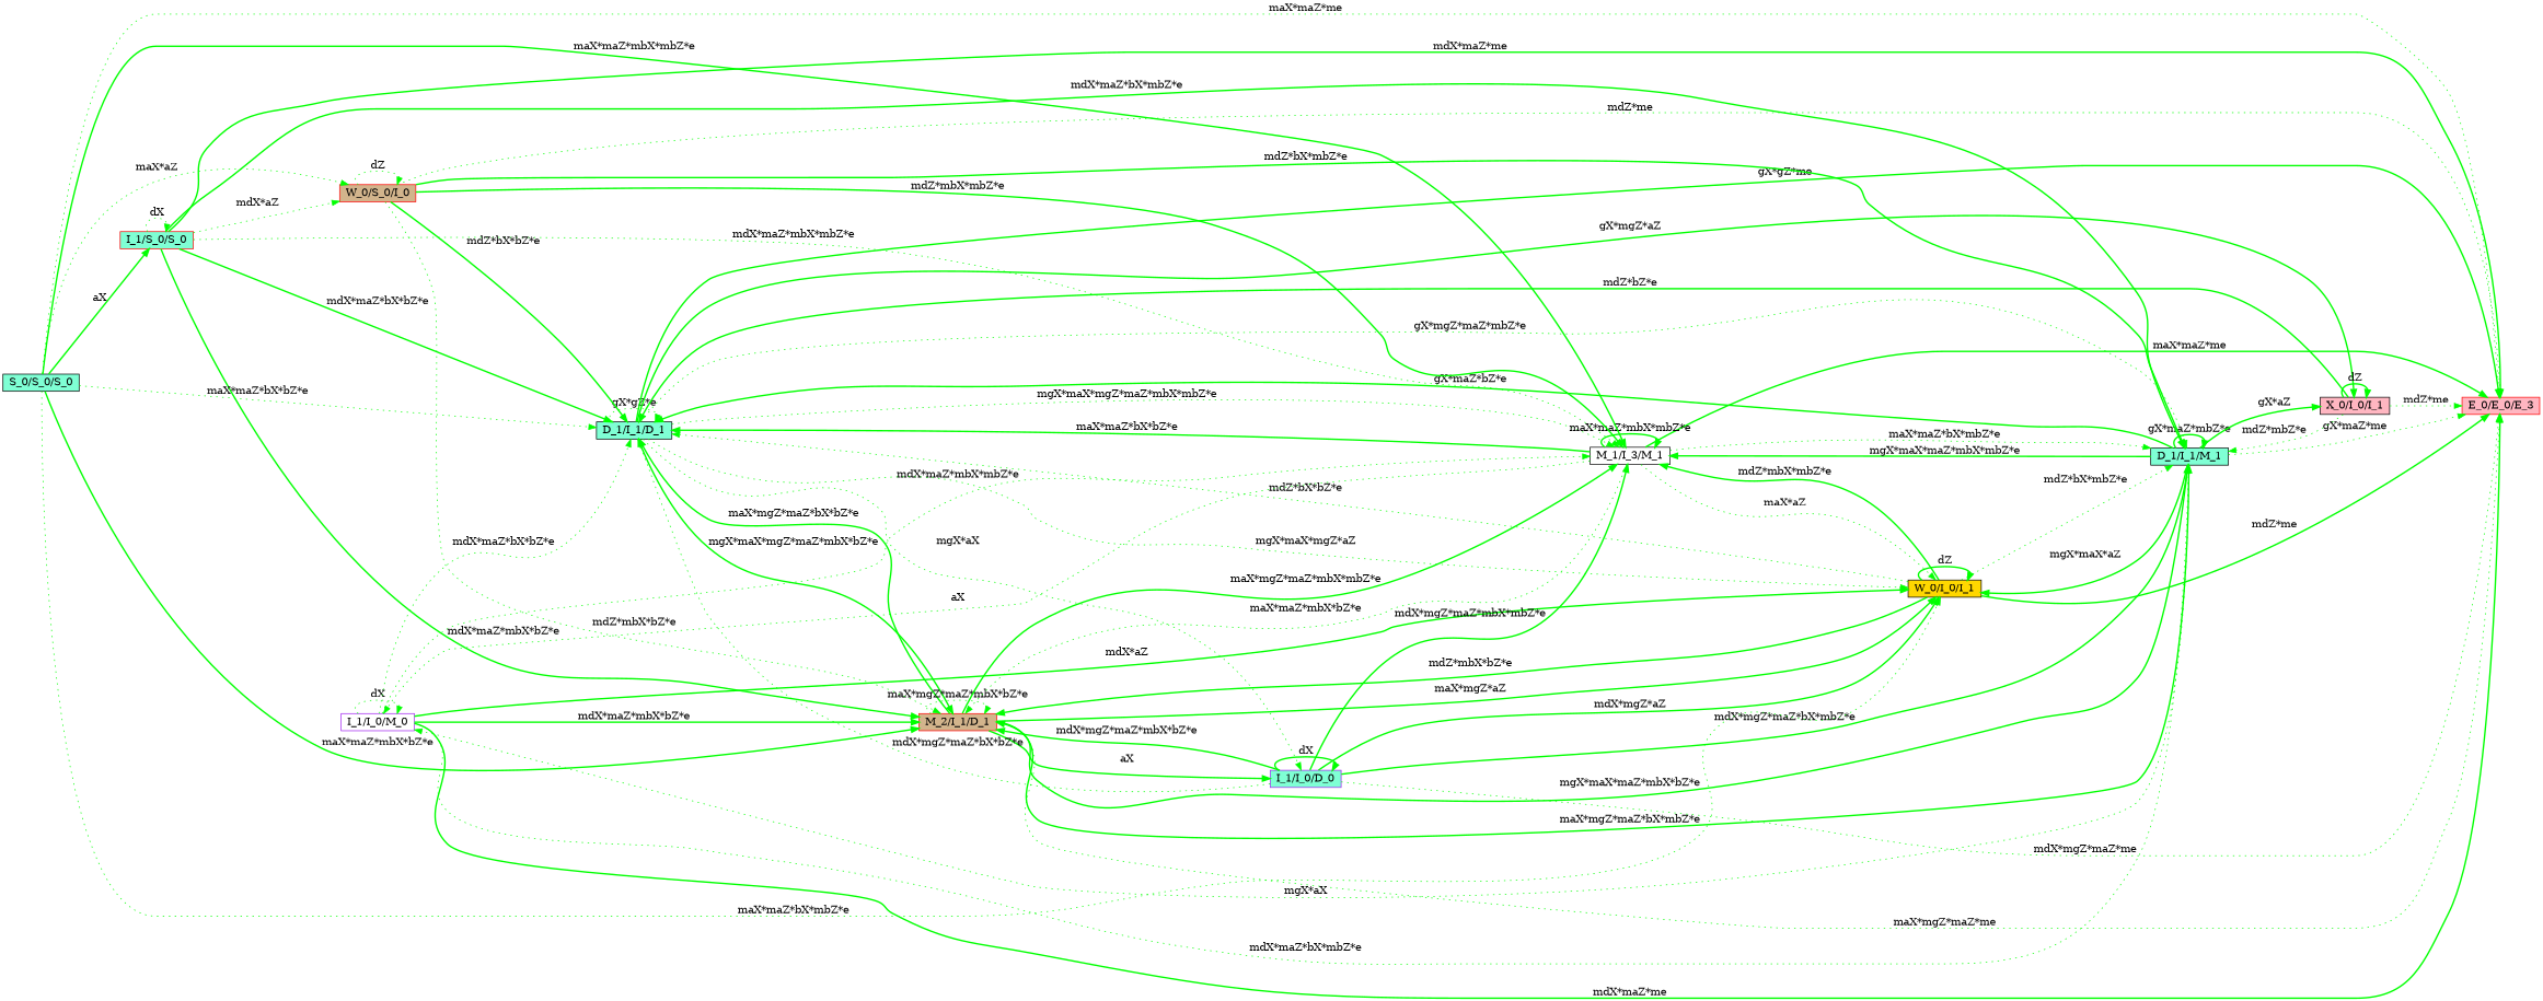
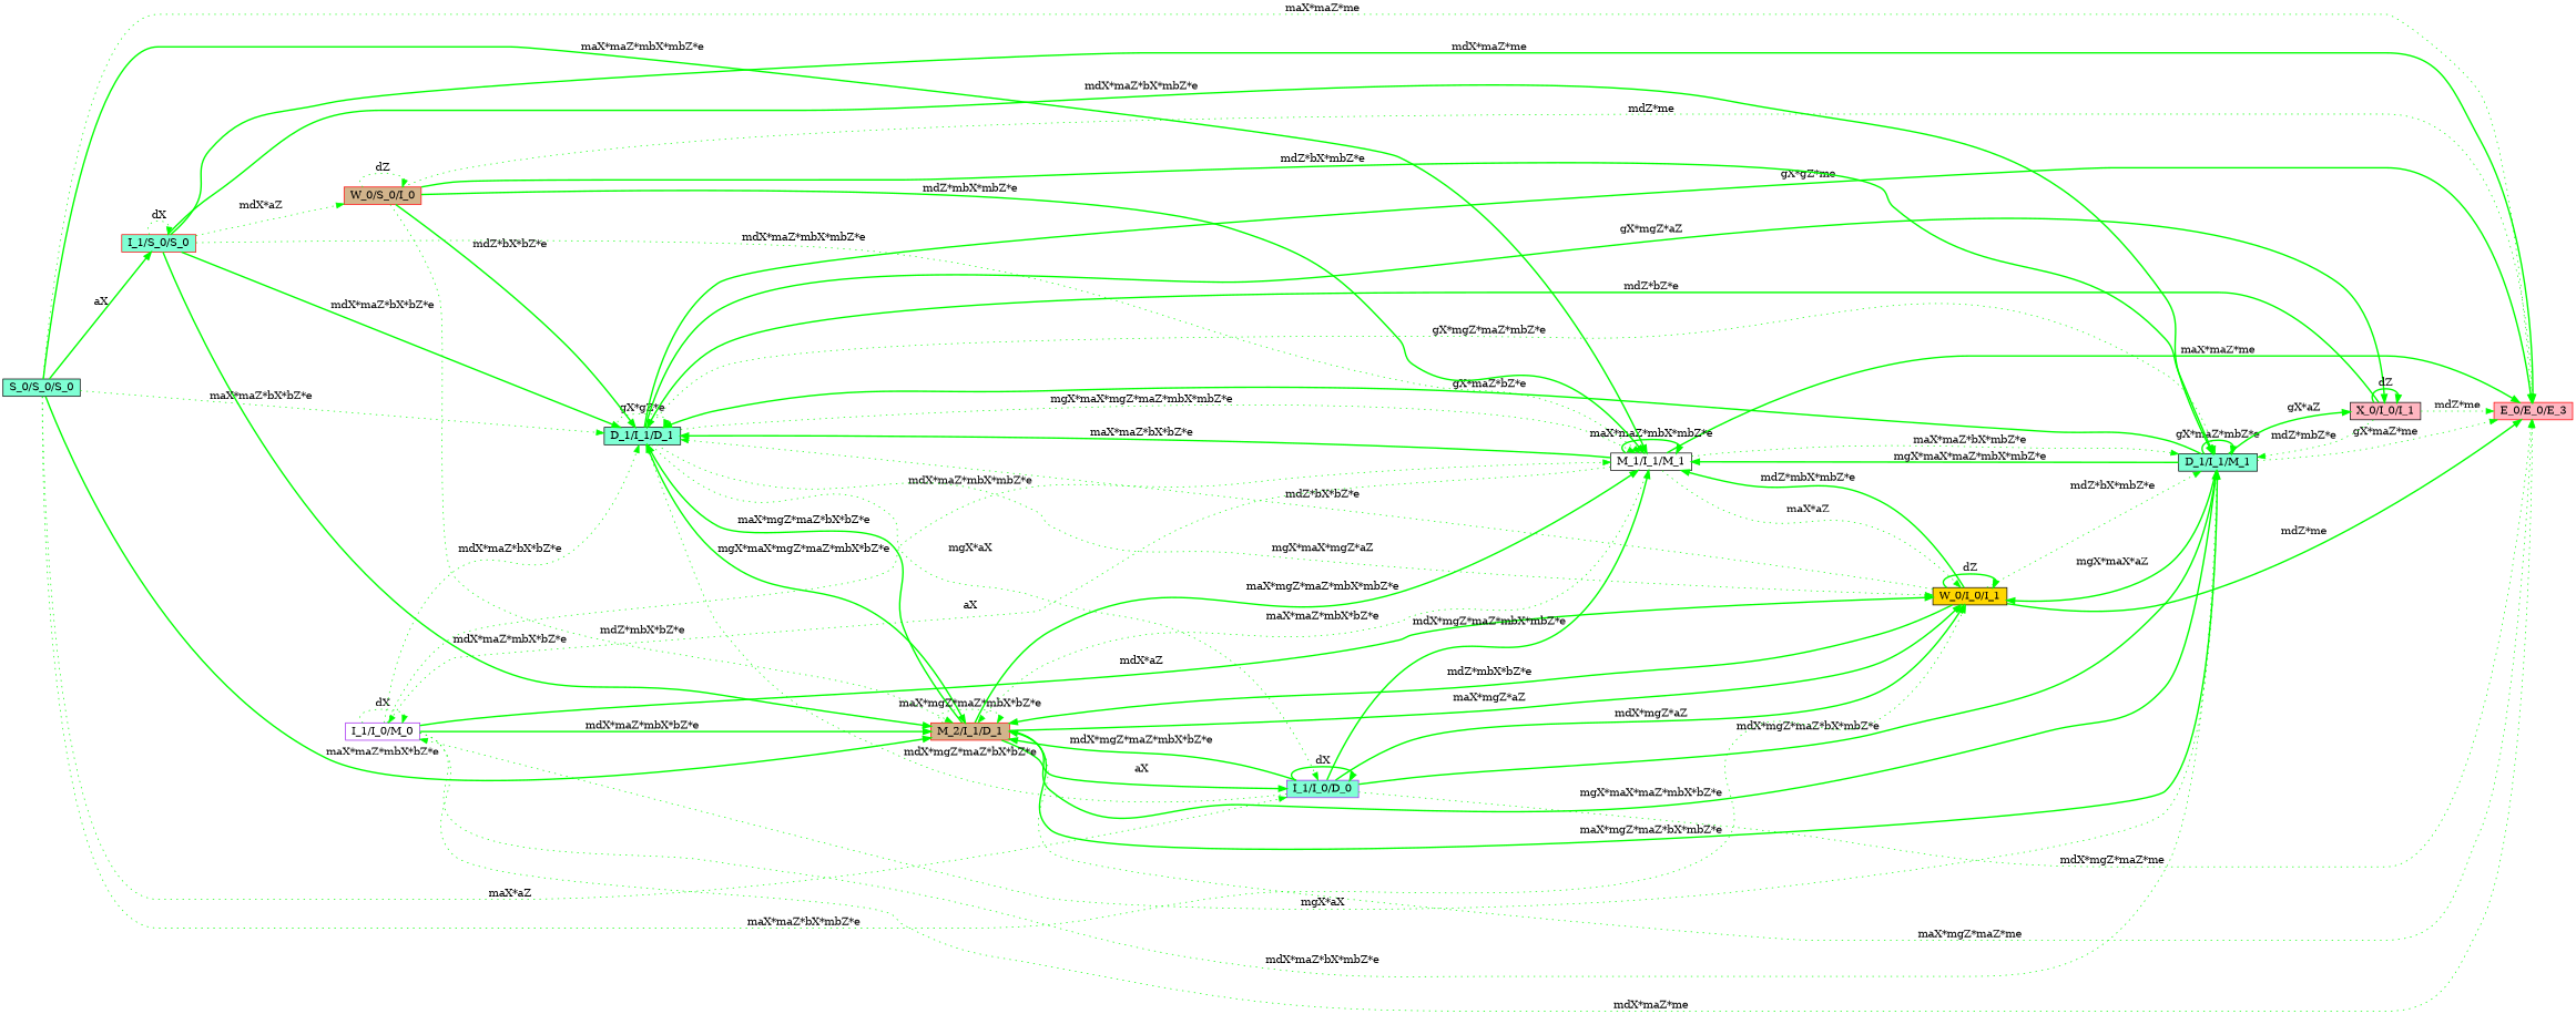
  graph {
    rankdir=LR
    node [color=black fillcolor=aquamarine fontsize=14 shape=box style=filled]
    edge [color=green dir=forward style=bold weight=100]
    n1 [color=purple fillcolor=white height=0.3 label="I_1/I_0/M_0" width=0.3]
    n2 [height=0.3 label="D_1/I_1/D_1" width=0.3]
    n3 [color=red fillcolor=tan height=0.3 label="M_2/I_1/D_1" width=0.3]
    n4 [color=red fillcolor=lightpink height=0.3 label="E_0/E_0/E_3" width=0.3]
    n5 [height=0.3 label="D_1/I_1/M_1" width=0.3]
    n6 [fillcolor=gold height=0.3 label="W_0/I_0/I_1" width=0.3]
-   n7 [fillcolor=white height=0.3 label="M_1/I_3/M_1" width=0.3]
+   n7 [fillcolor=white height=0.3 label="M_1/I_1/M_1" width=0.3]
    n8 [fillcolor=lightpink height=0.3 label="X_0/I_0/I_1" width=0.3]
    n9 [color=purple height=0.3 label="I_1/I_0/D_0" width=0.3]
    n10 [color=red height=0.3 label="I_1/S_0/S_0" width=0.3]
    n11 [color=red fillcolor=tan height=0.3 label="W_0/S_0/I_0" width=0.3]
    n12 [height=0.3 label="S_0/S_0/S_0" width=0.3]
    n1 -- n1 [label=dX style=dotted]
    n1 -- n2 [label="mdX*maZ*bX*bZ*e" style=dotted]
    n1 -- n3 [label="mdX*maZ*mbX*bZ*e"]
-   n1 -- n4 [label="mdX*maZ*me"]
+   n1 -- n4 [label="mdX*maZ*me" style=dotted]
    n1 -- n5 [label="mdX*maZ*bX*mbZ*e" style=dotted]
    n1 -- n6 [label="mdX*aZ"]
    n1 -- n7 [label="mdX*maZ*mbX*mbZ*e" style=dotted]
    n2 -- n2 [label="gX*gZ*e" style=dotted]
    n2 -- n3 [label="mgX*maX*mgZ*maZ*mbX*bZ*e"]
    n2 -- n4 [label="gX*gZ*me"]
    n2 -- n5 [label="gX*mgZ*maZ*mbZ*e" style=dotted]
    n2 -- n6 [label="mgX*maX*mgZ*aZ" style=dotted]
    n2 -- n7 [label="mgX*maX*mgZ*maZ*mbX*mbZ*e" style=dotted]
    n2 -- n8 [label="gX*mgZ*aZ"]
    n2 -- n9 [label="mgX*aX" style=dotted]
    n3 -- n2 [label="maX*mgZ*maZ*bX*bZ*e"]
    n3 -- n3 [label="maX*mgZ*maZ*mbX*bZ*e" style=dotted]
    n3 -- n4 [label="maX*mgZ*maZ*me" style=dotted]
    n3 -- n5 [label="maX*mgZ*maZ*bX*mbZ*e"]
    n3 -- n6 [label="maX*mgZ*aZ"]
    n3 -- n7 [label="maX*mgZ*maZ*mbX*mbZ*e"]
    n3 -- n9 [label=aX]
    n5 -- n1 [label="mgX*aX" style=dotted]
    n5 -- n2 [label="gX*maZ*bZ*e"]
    n5 -- n3 [label="mgX*maX*maZ*mbX*bZ*e"]
    n5 -- n4 [label="gX*maZ*me" style=dotted]
    n5 -- n5 [label="gX*maZ*mbZ*e"]
    n5 -- n6 [label="mgX*maX*aZ"]
    n5 -- n7 [label="mgX*maX*maZ*mbX*mbZ*e"]
    n5 -- n8 [label="gX*aZ"]
    n6 -- n2 [label="mdZ*bX*bZ*e" style=dotted]
    n6 -- n3 [label="mdZ*mbX*bZ*e"]
    n6 -- n4 [label="mdZ*me"]
    n6 -- n5 [label="mdZ*bX*mbZ*e" style=dotted]
    n6 -- n6 [label=dZ]
    n6 -- n7 [label="mdZ*mbX*mbZ*e"]
    n7 -- n1 [label=aX style=dotted]
    n7 -- n2 [label="maX*maZ*bX*bZ*e"]
    n7 -- n3 [label="maX*maZ*mbX*bZ*e" style=dotted]
    n7 -- n4 [label="maX*maZ*me"]
    n7 -- n5 [label="maX*maZ*bX*mbZ*e" style=dotted]
    n7 -- n6 [label="maX*aZ" style=dotted]
    n7 -- n7 [label="maX*maZ*mbX*mbZ*e"]
    n8 -- n2 [label="mdZ*bZ*e"]
    n8 -- n4 [label="mdZ*me" style=dotted]
    n8 -- n5 [label="mdZ*mbZ*e" style=dotted]
    n8 -- n8 [label=dZ]
    n9 -- n2 [label="mdX*mgZ*maZ*bX*bZ*e" style=dotted]
    n9 -- n3 [label="mdX*mgZ*maZ*mbX*bZ*e"]
    n9 -- n4 [label="mdX*mgZ*maZ*me" style=dotted]
    n9 -- n5 [label="mdX*mgZ*maZ*bX*mbZ*e"]
    n9 -- n6 [label="mdX*mgZ*aZ"]
    n9 -- n7 [label="mdX*mgZ*maZ*mbX*mbZ*e"]
    n9 -- n9 [label=dX]
    n10 -- n2 [label="mdX*maZ*bX*bZ*e"]
    n10 -- n3 [label="mdX*maZ*mbX*bZ*e"]
    n10 -- n4 [label="mdX*maZ*me"]
    n10 -- n5 [label="mdX*maZ*bX*mbZ*e"]
    n10 -- n7 [label="mdX*maZ*mbX*mbZ*e" style=dotted]
    n10 -- n10 [label=dX style=dotted]
    n10 -- n11 [label="mdX*aZ" style=dotted]
    n11 -- n2 [label="mdZ*bX*bZ*e"]
    n11 -- n3 [label="mdZ*mbX*bZ*e" style=dotted]
    n11 -- n4 [label="mdZ*me" style=dotted]
    n11 -- n5 [label="mdZ*bX*mbZ*e"]
    n11 -- n7 [label="mdZ*mbX*mbZ*e"]
    n11 -- n11 [label=dZ style=dotted]
    n12 -- n2 [label="maX*maZ*bX*bZ*e" style=dotted]
    n12 -- n3 [label="maX*maZ*mbX*bZ*e"]
    n12 -- n4 [label="maX*maZ*me" style=dotted]
    n12 -- n6 [label="maX*maZ*bX*mbZ*e" style=dotted]
    n12 -- n7 [label="maX*maZ*mbX*mbZ*e"]
    n12 -- n10 [label=aX]
-   n12 -- n11 [label="maX*aZ" style=dotted]
+   n12 -- n9 [label="maX*aZ" style=dotted]
  }
